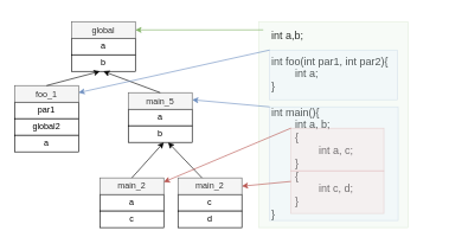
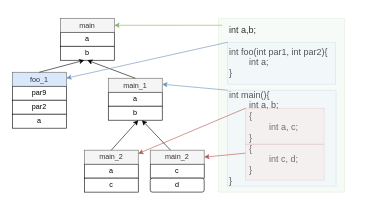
  <mxCell id="0" />
  <mxCell id="1" parent="0" />
  <mxCell id="2" value="&lt;font style=&quot;font-size: 15px&quot;&gt;int a,b;&lt;br&gt;&lt;br&gt;int foo(int par1, int par2){&lt;br&gt;&lt;span style=&quot;white-space: pre&quot;&gt;&#09;&lt;/span&gt;int a;&lt;br&gt;}&lt;br&gt;&lt;br&gt;int main(){&lt;br&gt;&lt;span style=&quot;white-space: pre&quot;&gt;&#09;&lt;/span&gt;int a, b;&lt;br&gt;&lt;span style=&quot;white-space: pre&quot;&gt;&#09;&lt;/span&gt;{&lt;br&gt;&lt;span style=&quot;white-space: pre&quot;&gt;&#09;&lt;/span&gt;&lt;span style=&quot;white-space: pre&quot;&gt;&#09;&lt;/span&gt;int a, c;&lt;br&gt;&lt;span style=&quot;white-space: pre&quot;&gt;&#09;&lt;/span&gt;}&lt;br&gt;&lt;span style=&quot;white-space: pre&quot;&gt;&#09;&lt;/span&gt;{&lt;br&gt;&lt;span style=&quot;white-space: pre&quot;&gt;&#09;&lt;/span&gt;&lt;span style=&quot;white-space: pre&quot;&gt;&#09;&lt;/span&gt;int c, d;&lt;br&gt;&lt;span style=&quot;white-space: pre&quot;&gt;&#09;&lt;/span&gt;}&lt;br&gt;}&lt;/font&gt;" style="text;html=1;strokeColor=none;fillColor=none;align=left;verticalAlign=middle;whiteSpace=wrap;rounded=0;" vertex="1" parent="1"><mxGeometry x="380" y="20" width="230" height="310" as="geometry" /></mxCell>
  <mxCell id="3" value="" style="group" vertex="1" connectable="0" parent="1"><mxGeometry x="100" y="30" width="90" height="70" as="geometry" /></mxCell>
  <mxCell id="4" value="a" style="rounded=0;whiteSpace=wrap;html=1;" vertex="1" parent="3"><mxGeometry y="23.333" width="90" height="23.333" as="geometry" /></mxCell>
- <mxCell id="5" value="global" style="rounded=0;whiteSpace=wrap;html=1;fillColor=#f5f5f5;fontColor=#333333;strokeColor=#666666;" vertex="1" parent="3"><mxGeometry width="90" height="23.333" as="geometry" /></mxCell>
+ <mxCell id="5" value="main" style="rounded=0;whiteSpace=wrap;html=1;fillColor=#f5f5f5;fontColor=#333333;strokeColor=#666666;" vertex="1" parent="3"><mxGeometry width="90" height="23.333" as="geometry" /></mxCell>
  <mxCell id="6" value="b" style="rounded=0;whiteSpace=wrap;html=1;" vertex="1" parent="3"><mxGeometry y="46.667" width="90" height="23.333" as="geometry" /></mxCell>
  <mxCell id="7" value="" style="group" vertex="1" connectable="0" parent="1"><mxGeometry x="20" y="120" width="90" height="70" as="geometry" /></mxCell>
- <mxCell id="8" value="par1" style="rounded=0;whiteSpace=wrap;html=1;" vertex="1" parent="7"><mxGeometry y="23.333" width="90" height="23.333" as="geometry" /></mxCell>
- <mxCell id="9" value="foo_1" style="rounded=0;whiteSpace=wrap;html=1;fillColor=#f5f5f5;fontColor=#333333;strokeColor=#666666;" vertex="1" parent="7"><mxGeometry width="90" height="23.333" as="geometry" /></mxCell>
- <mxCell id="10" value="global2" style="rounded=0;whiteSpace=wrap;html=1;" vertex="1" parent="7"><mxGeometry y="46.667" width="90" height="23.333" as="geometry" /></mxCell>
+ <mxCell id="8" value="par9" style="rounded=0;whiteSpace=wrap;html=1;" vertex="1" parent="7"><mxGeometry y="23.333" width="90" height="23.333" as="geometry" /></mxCell>
+ <mxCell id="9" value="foo_1" style="rounded=0;whiteSpace=wrap;html=1;fillColor=#dae8fc;fontColor=#333333;strokeColor=#666666;" vertex="1" parent="7"><mxGeometry width="90" height="23.333" as="geometry" /></mxCell>
+ <mxCell id="10" value="par2" style="rounded=0;whiteSpace=wrap;html=1;" vertex="1" parent="7"><mxGeometry y="46.667" width="90" height="23.333" as="geometry" /></mxCell>
  <mxCell id="11" value="a" style="rounded=0;whiteSpace=wrap;html=1;" vertex="1" parent="1"><mxGeometry x="20" y="189.997" width="90" height="23.333" as="geometry" /></mxCell>
  <mxCell id="12" value="" style="group" vertex="1" connectable="0" parent="1"><mxGeometry x="180" y="130" width="90" height="70" as="geometry" /></mxCell>
  <mxCell id="13" value="a" style="rounded=0;whiteSpace=wrap;html=1;" vertex="1" parent="12"><mxGeometry y="23.333" width="90" height="23.333" as="geometry" /></mxCell>
- <mxCell id="14" value="main_5" style="rounded=0;whiteSpace=wrap;html=1;fillColor=#f5f5f5;fontColor=#333333;strokeColor=#666666;" vertex="1" parent="12"><mxGeometry width="90" height="23.333" as="geometry" /></mxCell>
+ <mxCell id="14" value="main_1" style="rounded=0;whiteSpace=wrap;html=1;fillColor=#f5f5f5;fontColor=#333333;strokeColor=#666666;" vertex="1" parent="12"><mxGeometry width="90" height="23.333" as="geometry" /></mxCell>
  <mxCell id="15" value="b" style="rounded=0;whiteSpace=wrap;html=1;" vertex="1" parent="12"><mxGeometry y="46.667" width="90" height="23.333" as="geometry" /></mxCell>
  <mxCell id="16" value="" style="group" vertex="1" connectable="0" parent="1"><mxGeometry x="140" y="250" width="90" height="70" as="geometry" /></mxCell>
  <mxCell id="17" value="a" style="rounded=0;whiteSpace=wrap;html=1;" vertex="1" parent="16"><mxGeometry y="23.333" width="90" height="23.333" as="geometry" /></mxCell>
  <mxCell id="18" value="main_2" style="rounded=0;whiteSpace=wrap;html=1;fillColor=#f5f5f5;fontColor=#333333;strokeColor=#666666;" vertex="1" parent="16"><mxGeometry width="90" height="23.333" as="geometry" /></mxCell>
  <mxCell id="19" value="c" style="rounded=0;whiteSpace=wrap;html=1;" vertex="1" parent="16"><mxGeometry y="46.667" width="90" height="23.333" as="geometry" /></mxCell>
  <mxCell id="20" value="" style="endArrow=classic;html=1;exitX=0.5;exitY=0;exitDx=0;exitDy=0;" edge="1" parent="1" source="9"><mxGeometry width="50" height="50" relative="1" as="geometry"><mxPoint x="310" y="140" as="sourcePoint" /><mxPoint x="140" y="100" as="targetPoint" /></mxGeometry></mxCell>
  <mxCell id="21" value="" style="endArrow=classic;html=1;exitX=0.5;exitY=0;exitDx=0;exitDy=0;entryX=0.5;entryY=1;entryDx=0;entryDy=0;" edge="1" parent="1" source="14" target="6"><mxGeometry width="50" height="50" relative="1" as="geometry"><mxPoint x="310" y="140" as="sourcePoint" /><mxPoint x="360" y="90" as="targetPoint" /></mxGeometry></mxCell>
  <mxCell id="22" value="" style="endArrow=classic;html=1;exitX=0.5;exitY=0;exitDx=0;exitDy=0;" edge="1" parent="1" source="18"><mxGeometry width="50" height="50" relative="1" as="geometry"><mxPoint x="310" y="140" as="sourcePoint" /><mxPoint x="230" y="200" as="targetPoint" /></mxGeometry></mxCell>
  <mxCell id="23" value="" style="group" vertex="1" connectable="0" parent="1"><mxGeometry x="250" y="250" width="90" height="70" as="geometry" /></mxCell>
  <mxCell id="24" value="c" style="rounded=0;whiteSpace=wrap;html=1;" vertex="1" parent="23"><mxGeometry y="23.333" width="90" height="23.333" as="geometry" /></mxCell>
  <mxCell id="25" value="main_2" style="rounded=0;whiteSpace=wrap;html=1;fillColor=#f5f5f5;fontColor=#333333;strokeColor=#666666;" vertex="1" parent="23"><mxGeometry width="90" height="23.333" as="geometry" /></mxCell>
- <mxCell id="26" value="d" style="rounded=0;whiteSpace=wrap;html=1;" vertex="1" parent="23"><mxGeometry y="46.667" width="90" height="23.333" as="geometry" /></mxCell>
+ <mxCell id="26" value="d" style="whiteSpace=wrap;html=1;rounded=1;" vertex="1" parent="23"><mxGeometry y="46.667" width="90" height="23.333" as="geometry" /></mxCell>
  <mxCell id="27" value="" style="edgeStyle=none;html=1;" edge="1" parent="1" source="25" target="15"><mxGeometry relative="1" as="geometry" /></mxCell>
  <mxCell id="28" value="" style="rounded=0;whiteSpace=wrap;html=1;fontSize=15;fillColor=#d5e8d4;strokeColor=#82b366;opacity=20;" vertex="1" parent="1"><mxGeometry x="364" y="30" width="210" height="290" as="geometry" /></mxCell>
  <mxCell id="29" value="" style="rounded=0;whiteSpace=wrap;html=1;fontSize=15;fillColor=#dae8fc;strokeColor=#6c8ebf;opacity=20;" vertex="1" parent="1"><mxGeometry x="379" y="70" width="180" height="70" as="geometry" /></mxCell>
  <mxCell id="30" value="" style="rounded=0;whiteSpace=wrap;html=1;fontSize=15;fillColor=#dae8fc;strokeColor=#6c8ebf;opacity=20;" vertex="1" parent="1"><mxGeometry x="379" y="150" width="181" height="160" as="geometry" /></mxCell>
  <mxCell id="31" value="" style="rounded=0;whiteSpace=wrap;html=1;fontSize=15;fillColor=#f8cecc;strokeColor=#b85450;opacity=20;" vertex="1" parent="1"><mxGeometry x="409" y="180" width="131" height="60" as="geometry" /></mxCell>
  <mxCell id="32" value="" style="rounded=0;whiteSpace=wrap;html=1;fontSize=15;fillColor=#f8cecc;strokeColor=#b85450;opacity=20;" vertex="1" parent="1"><mxGeometry x="409" y="240" width="131" height="60" as="geometry" /></mxCell>
  <mxCell id="33" value="" style="endArrow=classic;html=1;fontSize=15;entryX=1;entryY=0.5;entryDx=0;entryDy=0;exitX=0.029;exitY=0.04;exitDx=0;exitDy=0;exitPerimeter=0;fillColor=#d5e8d4;strokeColor=#82b366;" edge="1" parent="1" source="28" target="5"><mxGeometry width="50" height="50" relative="1" as="geometry"><mxPoint x="360" y="42" as="sourcePoint" /><mxPoint x="360" y="40" as="targetPoint" /></mxGeometry></mxCell>
  <mxCell id="34" value="" style="endArrow=classic;html=1;fontSize=15;entryX=1;entryY=0.429;entryDx=0;entryDy=0;exitX=0;exitY=0;exitDx=0;exitDy=0;entryPerimeter=0;fillColor=#dae8fc;strokeColor=#6c8ebf;" edge="1" parent="1" source="29" target="9"><mxGeometry width="50" height="50" relative="1" as="geometry"><mxPoint x="300.09" y="130" as="sourcePoint" /><mxPoint x="120" y="130.067" as="targetPoint" /><Array as="points" /></mxGeometry></mxCell>
  <mxCell id="35" value="" style="endArrow=classic;html=1;fontSize=15;exitX=0;exitY=0;exitDx=0;exitDy=0;fillColor=#dae8fc;strokeColor=#6c8ebf;" edge="1" parent="1" source="30"><mxGeometry width="50" height="50" relative="1" as="geometry"><mxPoint x="389" y="80" as="sourcePoint" /><mxPoint x="270" y="140" as="targetPoint" /><Array as="points" /></mxGeometry></mxCell>
  <mxCell id="36" value="" style="endArrow=classic;html=1;fontSize=15;exitX=0;exitY=0;exitDx=0;exitDy=0;fillColor=#f8cecc;strokeColor=#b85450;entryX=1;entryY=0.25;entryDx=0;entryDy=0;" edge="1" parent="1" source="31" target="18"><mxGeometry width="50" height="50" relative="1" as="geometry"><mxPoint x="389" y="160" as="sourcePoint" /><mxPoint x="280" y="150" as="targetPoint" /><Array as="points" /></mxGeometry></mxCell>
  <mxCell id="37" value="" style="endArrow=classic;html=1;fontSize=15;exitX=0;exitY=0.25;exitDx=0;exitDy=0;fillColor=#f8cecc;strokeColor=#b85450;entryX=1;entryY=0.5;entryDx=0;entryDy=0;" edge="1" parent="1" source="32" target="25"><mxGeometry width="50" height="50" relative="1" as="geometry"><mxPoint x="419" y="190" as="sourcePoint" /><mxPoint x="240" y="265.833" as="targetPoint" /><Array as="points" /></mxGeometry></mxCell>
